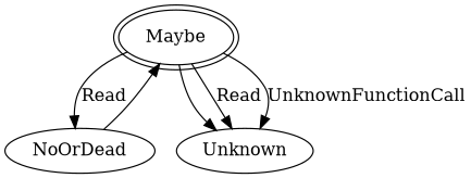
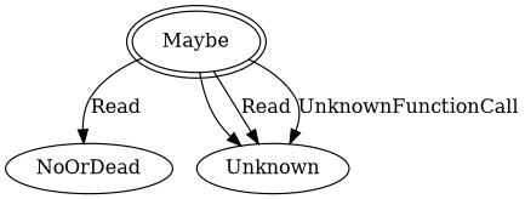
  digraph {
    Maybe [peripheries=2]
    NoOrDead
    Unknown
    Maybe -> NoOrDead [label=Read]
    Maybe -> Unknown
    Maybe -> Unknown [label=Read]
    Maybe -> Unknown [label=UnknownFunctionCall]
-   NoOrDead -> Maybe
  }
